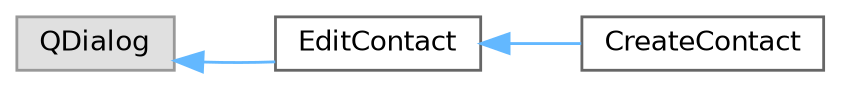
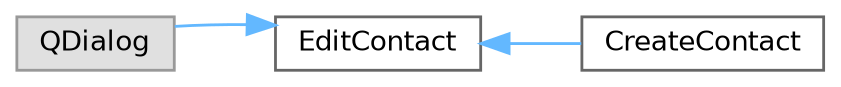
  digraph {
    rankdir=LR
    node [color=grey40 fillcolor=white fontname=Helvetica fontsize=10 shape=box style=filled]
    edge [color=steelblue1 dir=back fontname=Helvetica fontsize=10 labelfontname=Helvetica labelfontsize=10 style=solid]
    n1 [color=grey60 fillcolor="#E0E0E0" height=0.2 label=QDialog width=0.4]
    n2 [height=0.2 label=EditContact width=0.4]
    n3 [height=0.2 label=CreateContact width=0.4]
-   n1 -> n2
+   n2 -> n1
    n2 -> n3
  }
